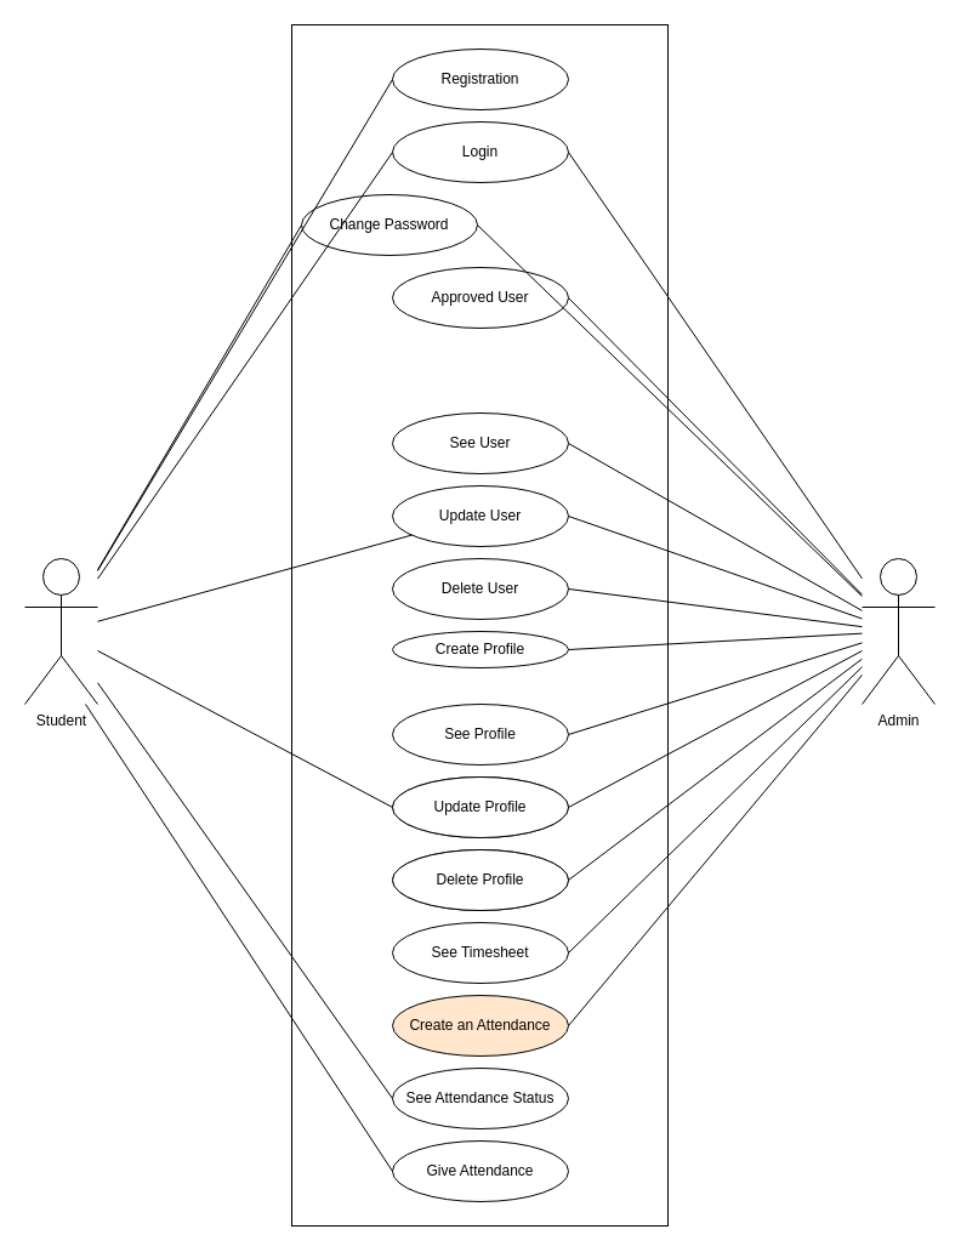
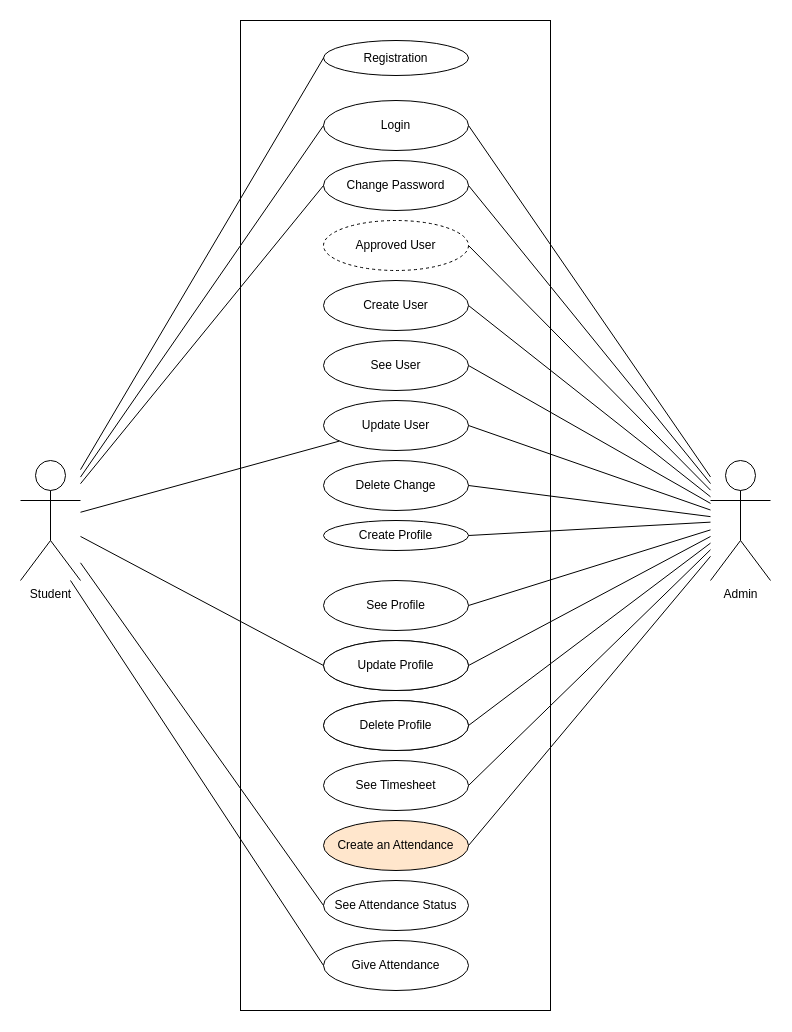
  <mxCell id="0" />
  <mxCell id="1" parent="0" />
  <mxCell id="2" value="" style="rounded=0;whiteSpace=wrap;html=1;" parent="1" vertex="1"><mxGeometry x="240" y="20" width="310" height="990" as="geometry" /></mxCell>
  <mxCell id="3" value="Admin" style="shape=umlActor;verticalLabelPosition=bottom;verticalAlign=top;html=1;outlineConnect=0;" parent="1" vertex="1"><mxGeometry x="710" y="460" width="60" height="120" as="geometry" /></mxCell>
  <mxCell id="4" value="Give Attendance" style="ellipse;whiteSpace=wrap;html=1;" parent="1" vertex="1"><mxGeometry x="323" y="700" width="145" height="50" as="geometry" /></mxCell>
  <mxCell id="5" value="Student" style="shape=umlActor;verticalLabelPosition=bottom;verticalAlign=top;html=1;outlineConnect=0;" parent="1" vertex="1"><mxGeometry x="20" y="460" width="60" height="120" as="geometry" /></mxCell>
  <mxCell id="6" value="Update User" style="ellipse;whiteSpace=wrap;html=1;" parent="1" vertex="1"><mxGeometry x="323" y="400" width="145" height="50" as="geometry" /></mxCell>
  <mxCell id="7" value="See User" style="ellipse;whiteSpace=wrap;html=1;" parent="1" vertex="1"><mxGeometry x="323" y="340" width="145" height="50" as="geometry" /></mxCell>
  <mxCell id="8" value="See Timesheet" style="ellipse;whiteSpace=wrap;html=1;" parent="1" vertex="1"><mxGeometry x="323" y="760" width="145" height="50" as="geometry" /></mxCell>
  <mxCell id="9" value="Create an Attendance" style="ellipse;whiteSpace=wrap;html=1;fillColor=#ffe6cc;" parent="1" vertex="1"><mxGeometry x="323" y="820" width="145" height="50" as="geometry" /></mxCell>
- <mxCell id="10" value="Registration" style="ellipse;whiteSpace=wrap;html=1;" parent="1" vertex="1"><mxGeometry x="323" y="40" width="145" height="50" as="geometry" /></mxCell>
+ <mxCell id="10" value="Registration" style="ellipse;whiteSpace=wrap;html=1;" parent="1" vertex="1"><mxGeometry x="323" y="40" width="145" height="35" as="geometry" /></mxCell>
  <mxCell id="11" value="Login" style="ellipse;whiteSpace=wrap;html=1;" parent="1" vertex="1"><mxGeometry x="323" y="100" width="145" height="50" as="geometry" /></mxCell>
- <mxCell id="12" value="Change Password" style="ellipse;whiteSpace=wrap;html=1;" parent="1" vertex="1"><mxGeometry x="248" y="160" width="145" height="50" as="geometry" /></mxCell>
- <mxCell id="13" value="Delete User" style="ellipse;whiteSpace=wrap;html=1;" parent="1" vertex="1"><mxGeometry x="323" y="460" width="145" height="50" as="geometry" /></mxCell>
+ <mxCell id="12" value="Change Password" style="ellipse;whiteSpace=wrap;html=1;" parent="1" vertex="1"><mxGeometry x="323" y="160" width="145" height="50" as="geometry" /></mxCell>
+ <mxCell id="13" value="Delete Change" style="ellipse;whiteSpace=wrap;html=1;" parent="1" vertex="1"><mxGeometry x="323" y="460" width="145" height="50" as="geometry" /></mxCell>
  <mxCell id="14" value="See Attendance Status" style="ellipse;whiteSpace=wrap;html=1;" parent="1" vertex="1"><mxGeometry x="323" y="880" width="145" height="50" as="geometry" /></mxCell>
  <mxCell id="15" value="Give Attendance" style="ellipse;whiteSpace=wrap;html=1;" parent="1" vertex="1"><mxGeometry x="323" y="940" width="145" height="50" as="geometry" /></mxCell>
+ <mxCell id="16" value="Create User" style="ellipse;whiteSpace=wrap;html=1;" parent="1" vertex="1"><mxGeometry x="323" y="280" width="145" height="50" as="geometry" /></mxCell>
  <mxCell id="17" value="Update Profile" style="ellipse;whiteSpace=wrap;html=1;" parent="1" vertex="1"><mxGeometry x="323" y="640" width="145" height="50" as="geometry" /></mxCell>
- <mxCell id="18" value="Approved User" style="ellipse;whiteSpace=wrap;html=1;" parent="1" vertex="1"><mxGeometry x="323" y="220" width="145" height="50" as="geometry" /></mxCell>
+ <mxCell id="18" value="Approved User" style="ellipse;whiteSpace=wrap;html=1;dashed=1;" parent="1" vertex="1"><mxGeometry x="323" y="220" width="145" height="50" as="geometry" /></mxCell>
  <mxCell id="19" value="Create Profile" style="ellipse;whiteSpace=wrap;html=1;" parent="1" vertex="1"><mxGeometry x="323" y="520" width="145" height="30" as="geometry" /></mxCell>
  <mxCell id="20" value="See Profile" style="ellipse;whiteSpace=wrap;html=1;" parent="1" vertex="1"><mxGeometry x="323" y="580" width="145" height="50" as="geometry" /></mxCell>
  <mxCell id="21" value="Update Profile" style="ellipse;whiteSpace=wrap;html=1;" parent="1" vertex="1"><mxGeometry x="323" y="640" width="145" height="50" as="geometry" /></mxCell>
  <mxCell id="22" value="Delete Profile" style="ellipse;whiteSpace=wrap;html=1;" parent="1" vertex="1"><mxGeometry x="323" y="700" width="145" height="50" as="geometry" /></mxCell>
  <mxCell id="23" value="" style="endArrow=none;html=1;rounded=0;exitX=0;exitY=0.5;exitDx=0;exitDy=0;" edge="1" parent="1" source="10" target="5"><mxGeometry width="50" height="50" relative="1" as="geometry"><mxPoint x="30" y="500" as="sourcePoint" /><mxPoint x="60" y="450" as="targetPoint" /></mxGeometry></mxCell>
  <mxCell id="24" value="" style="endArrow=none;html=1;rounded=0;exitX=0;exitY=0.5;exitDx=0;exitDy=0;" edge="1" parent="1" source="11" target="5"><mxGeometry width="50" height="50" relative="1" as="geometry"><mxPoint x="323" y="65" as="sourcePoint" /><mxPoint x="80" y="450" as="targetPoint" /><Array as="points" /></mxGeometry></mxCell>
  <mxCell id="25" value="" style="endArrow=none;html=1;rounded=0;exitX=0;exitY=0.5;exitDx=0;exitDy=0;" edge="1" parent="1" source="12" target="5"><mxGeometry width="50" height="50" relative="1" as="geometry"><mxPoint x="323" y="125" as="sourcePoint" /><mxPoint x="80" y="476.593" as="targetPoint" /><Array as="points" /></mxGeometry></mxCell>
  <mxCell id="26" value="" style="endArrow=none;html=1;rounded=0;entryX=0;entryY=0.5;entryDx=0;entryDy=0;" edge="1" parent="1" source="5" target="21"><mxGeometry width="50" height="50" relative="1" as="geometry"><mxPoint x="150" y="690" as="sourcePoint" /><mxPoint x="200" y="640" as="targetPoint" /></mxGeometry></mxCell>
  <mxCell id="27" value="" style="endArrow=none;html=1;rounded=0;" edge="1" parent="1" source="5" target="6"><mxGeometry width="50" height="50" relative="1" as="geometry"><mxPoint x="80" y="545.934" as="sourcePoint" /><mxPoint x="323" y="675" as="targetPoint" /></mxGeometry></mxCell>
  <mxCell id="28" value="" style="endArrow=none;html=1;rounded=0;entryX=0;entryY=0.5;entryDx=0;entryDy=0;" edge="1" parent="1" source="5" target="14"><mxGeometry width="50" height="50" relative="1" as="geometry"><mxPoint x="80" y="560.004" as="sourcePoint" /><mxPoint x="323" y="799.07" as="targetPoint" /></mxGeometry></mxCell>
  <mxCell id="29" value="" style="endArrow=none;html=1;rounded=0;entryX=0;entryY=0.5;entryDx=0;entryDy=0;" edge="1" parent="1" target="15"><mxGeometry width="50" height="50" relative="1" as="geometry"><mxPoint x="70" y="580" as="sourcePoint" /><mxPoint x="323" y="940" as="targetPoint" /></mxGeometry></mxCell>
  <mxCell id="30" value="" style="endArrow=none;html=1;rounded=0;entryX=1;entryY=0.5;entryDx=0;entryDy=0;" edge="1" parent="1" source="3" target="11"><mxGeometry width="50" height="50" relative="1" as="geometry"><mxPoint x="743" y="170" as="sourcePoint" /><mxPoint x="500" y="468.187" as="targetPoint" /><Array as="points" /></mxGeometry></mxCell>
  <mxCell id="31" value="" style="endArrow=none;html=1;rounded=0;entryX=1;entryY=0.5;entryDx=0;entryDy=0;" edge="1" parent="1" source="3" target="12"><mxGeometry width="50" height="50" relative="1" as="geometry"><mxPoint x="728.98" y="470" as="sourcePoint" /><mxPoint x="467" y="135" as="targetPoint" /><Array as="points" /></mxGeometry></mxCell>
  <mxCell id="32" value="" style="endArrow=none;html=1;rounded=0;entryX=1;entryY=0.5;entryDx=0;entryDy=0;" edge="1" parent="1" source="3" target="18"><mxGeometry width="50" height="50" relative="1" as="geometry"><mxPoint x="670" y="490" as="sourcePoint" /><mxPoint x="478" y="213" as="targetPoint" /><Array as="points" /></mxGeometry></mxCell>
+ <mxCell id="33" value="" style="endArrow=none;html=1;rounded=0;entryX=1;entryY=0.5;entryDx=0;entryDy=0;" edge="1" parent="1" source="3" target="16"><mxGeometry width="50" height="50" relative="1" as="geometry"><mxPoint x="660" y="480" as="sourcePoint" /><mxPoint x="478" y="268" as="targetPoint" /><Array as="points" /></mxGeometry></mxCell>
  <mxCell id="34" value="" style="endArrow=none;html=1;rounded=0;entryX=1;entryY=0.5;entryDx=0;entryDy=0;" edge="1" parent="1" source="3" target="7"><mxGeometry width="50" height="50" relative="1" as="geometry"><mxPoint x="670" y="506" as="sourcePoint" /><mxPoint x="494" y="315" as="targetPoint" /><Array as="points" /></mxGeometry></mxCell>
  <mxCell id="35" value="" style="endArrow=none;html=1;rounded=0;entryX=1;entryY=0.5;entryDx=0;entryDy=0;" edge="1" parent="1" source="3" target="6"><mxGeometry width="50" height="50" relative="1" as="geometry"><mxPoint x="720" y="553.954" as="sourcePoint" /><mxPoint x="478" y="416.05" as="targetPoint" /><Array as="points" /></mxGeometry></mxCell>
  <mxCell id="36" value="" style="endArrow=none;html=1;rounded=0;entryX=1;entryY=0.5;entryDx=0;entryDy=0;" edge="1" parent="1" source="3" target="13"><mxGeometry width="50" height="50" relative="1" as="geometry"><mxPoint x="720" y="534.522" as="sourcePoint" /><mxPoint x="478" y="450" as="targetPoint" /><Array as="points" /></mxGeometry></mxCell>
  <mxCell id="37" value="" style="endArrow=none;html=1;rounded=0;entryX=1;entryY=0.5;entryDx=0;entryDy=0;" edge="1" parent="1" source="3" target="19"><mxGeometry width="50" height="50" relative="1" as="geometry"><mxPoint x="690" y="545" as="sourcePoint" /><mxPoint x="478" y="495" as="targetPoint" /><Array as="points" /></mxGeometry></mxCell>
  <mxCell id="38" value="" style="endArrow=none;html=1;rounded=0;entryX=1;entryY=0.5;entryDx=0;entryDy=0;" edge="1" parent="1" source="3" target="20"><mxGeometry width="50" height="50" relative="1" as="geometry"><mxPoint x="670" y="540" as="sourcePoint" /><mxPoint x="478" y="555" as="targetPoint" /><Array as="points" /></mxGeometry></mxCell>
  <mxCell id="39" value="" style="endArrow=none;html=1;rounded=0;entryX=1;entryY=0.5;entryDx=0;entryDy=0;" edge="1" parent="1" source="3" target="21"><mxGeometry width="50" height="50" relative="1" as="geometry"><mxPoint x="680" y="550" as="sourcePoint" /><mxPoint x="478" y="615" as="targetPoint" /><Array as="points" /></mxGeometry></mxCell>
  <mxCell id="40" value="" style="endArrow=none;html=1;rounded=0;entryX=1;entryY=0.5;entryDx=0;entryDy=0;" edge="1" parent="1" source="3" target="22"><mxGeometry width="50" height="50" relative="1" as="geometry"><mxPoint x="690" y="560" as="sourcePoint" /><mxPoint x="478" y="675" as="targetPoint" /><Array as="points" /></mxGeometry></mxCell>
  <mxCell id="41" value="" style="endArrow=none;html=1;rounded=0;entryX=1;entryY=0.5;entryDx=0;entryDy=0;" edge="1" parent="1" source="3" target="8"><mxGeometry width="50" height="50" relative="1" as="geometry"><mxPoint x="700" y="560" as="sourcePoint" /><mxPoint x="478" y="735" as="targetPoint" /><Array as="points" /></mxGeometry></mxCell>
  <mxCell id="42" value="" style="endArrow=none;html=1;rounded=0;entryX=1;entryY=0.5;entryDx=0;entryDy=0;" edge="1" parent="1" source="3" target="9"><mxGeometry width="50" height="50" relative="1" as="geometry"><mxPoint x="680" y="620" as="sourcePoint" /><mxPoint x="478" y="795" as="targetPoint" /><Array as="points" /></mxGeometry></mxCell>
